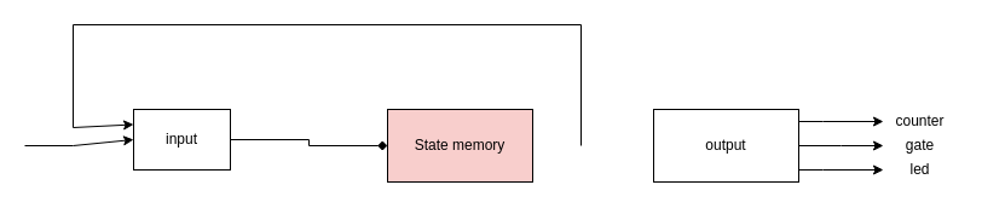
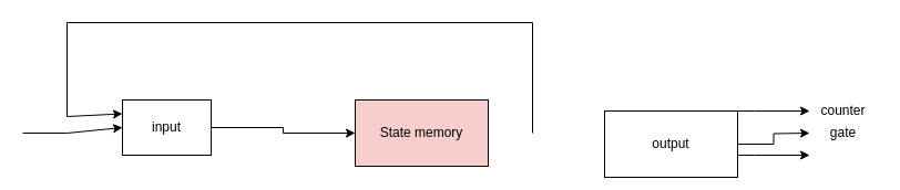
  <mxCell id="0" />
  <mxCell id="1" parent="0" />
  <mxCell id="2" value="State memory" style="rounded=0;whiteSpace=wrap;html=1;fillColor=#f8cecc;" parent="1" vertex="1"><mxGeometry x="320" y="90" width="120" height="60" as="geometry" /></mxCell>
  <mxCell id="3" style="edgeStyle=orthogonalEdgeStyle;rounded=0;orthogonalLoop=1;jettySize=auto;html=1;" parent="1" source="6" edge="1"><mxGeometry relative="1" as="geometry"><mxPoint x="730" y="120" as="targetPoint" /></mxGeometry></mxCell>
  <mxCell id="4" style="edgeStyle=orthogonalEdgeStyle;rounded=0;orthogonalLoop=1;jettySize=auto;html=1;" parent="1" source="6" edge="1"><mxGeometry relative="1" as="geometry"><mxPoint x="730" y="100" as="targetPoint" /><Array as="points"><mxPoint x="680" y="100" /><mxPoint x="680" y="100" /></Array></mxGeometry></mxCell>
  <mxCell id="5" style="edgeStyle=orthogonalEdgeStyle;rounded=0;orthogonalLoop=1;jettySize=auto;html=1;" parent="1" source="6" edge="1"><mxGeometry relative="1" as="geometry"><mxPoint x="730" y="140" as="targetPoint" /><Array as="points"><mxPoint x="680" y="140" /><mxPoint x="680" y="140" /></Array></mxGeometry></mxCell>
- <mxCell id="6" value="output" style="rounded=0;whiteSpace=wrap;html=1;" parent="1" vertex="1"><mxGeometry x="540" y="90" width="120" height="60" as="geometry" /></mxCell>
- <mxCell id="7" style="edgeStyle=orthogonalEdgeStyle;rounded=0;orthogonalLoop=1;jettySize=auto;html=1;endArrow=diamond;" parent="1" source="8" target="2" edge="1"><mxGeometry relative="1" as="geometry" /></mxCell>
+ <mxCell id="6" value="output" style="rounded=0;whiteSpace=wrap;html=1;" parent="1" vertex="1"><mxGeometry x="545" y="100" width="120" height="60" as="geometry" /></mxCell>
+ <mxCell id="7" style="edgeStyle=orthogonalEdgeStyle;rounded=0;orthogonalLoop=1;jettySize=auto;html=1;" parent="1" source="8" target="2" edge="1"><mxGeometry relative="1" as="geometry" /></mxCell>
  <mxCell id="8" value="input" style="rounded=0;whiteSpace=wrap;html=1;" parent="1" vertex="1"><mxGeometry x="110" y="90" width="80" height="50" as="geometry" /></mxCell>
  <mxCell id="9" value="" style="endArrow=classic;html=1;rounded=0;entryX=0;entryY=0.5;entryDx=0;entryDy=0;" parent="1" target="8" edge="1"><mxGeometry width="50" height="50" relative="1" as="geometry"><mxPoint x="20" y="120" as="sourcePoint" /><mxPoint x="380" y="220" as="targetPoint" /><Array as="points"><mxPoint x="60" y="120" /></Array></mxGeometry></mxCell>
  <mxCell id="10" value="" style="endArrow=classic;html=1;rounded=0;entryX=0;entryY=0.25;entryDx=0;entryDy=0;" parent="1" target="8" edge="1"><mxGeometry width="50" height="50" relative="1" as="geometry"><mxPoint x="480" y="120" as="sourcePoint" /><mxPoint x="60" y="120" as="targetPoint" /><Array as="points"><mxPoint x="480" y="20" /><mxPoint x="60" y="20" /><mxPoint x="60" y="105" /></Array></mxGeometry></mxCell>
  <mxCell id="11" value="counter" style="text;html=1;align=center;verticalAlign=middle;resizable=0;points=[];autosize=1;strokeColor=none;fillColor=none;" parent="1" vertex="1"><mxGeometry x="730" y="90" width="60" height="20" as="geometry" /></mxCell>
  <mxCell id="12" value="gate" style="text;html=1;align=center;verticalAlign=middle;resizable=0;points=[];autosize=1;strokeColor=none;fillColor=none;" parent="1" vertex="1"><mxGeometry x="740" y="110" width="40" height="20" as="geometry" /></mxCell>
- <mxCell id="13" value="led" style="text;html=1;align=center;verticalAlign=middle;resizable=0;points=[];autosize=1;strokeColor=none;fillColor=none;" parent="1" vertex="1"><mxGeometry x="745" y="130" width="30" height="20" as="geometry" /></mxCell>
